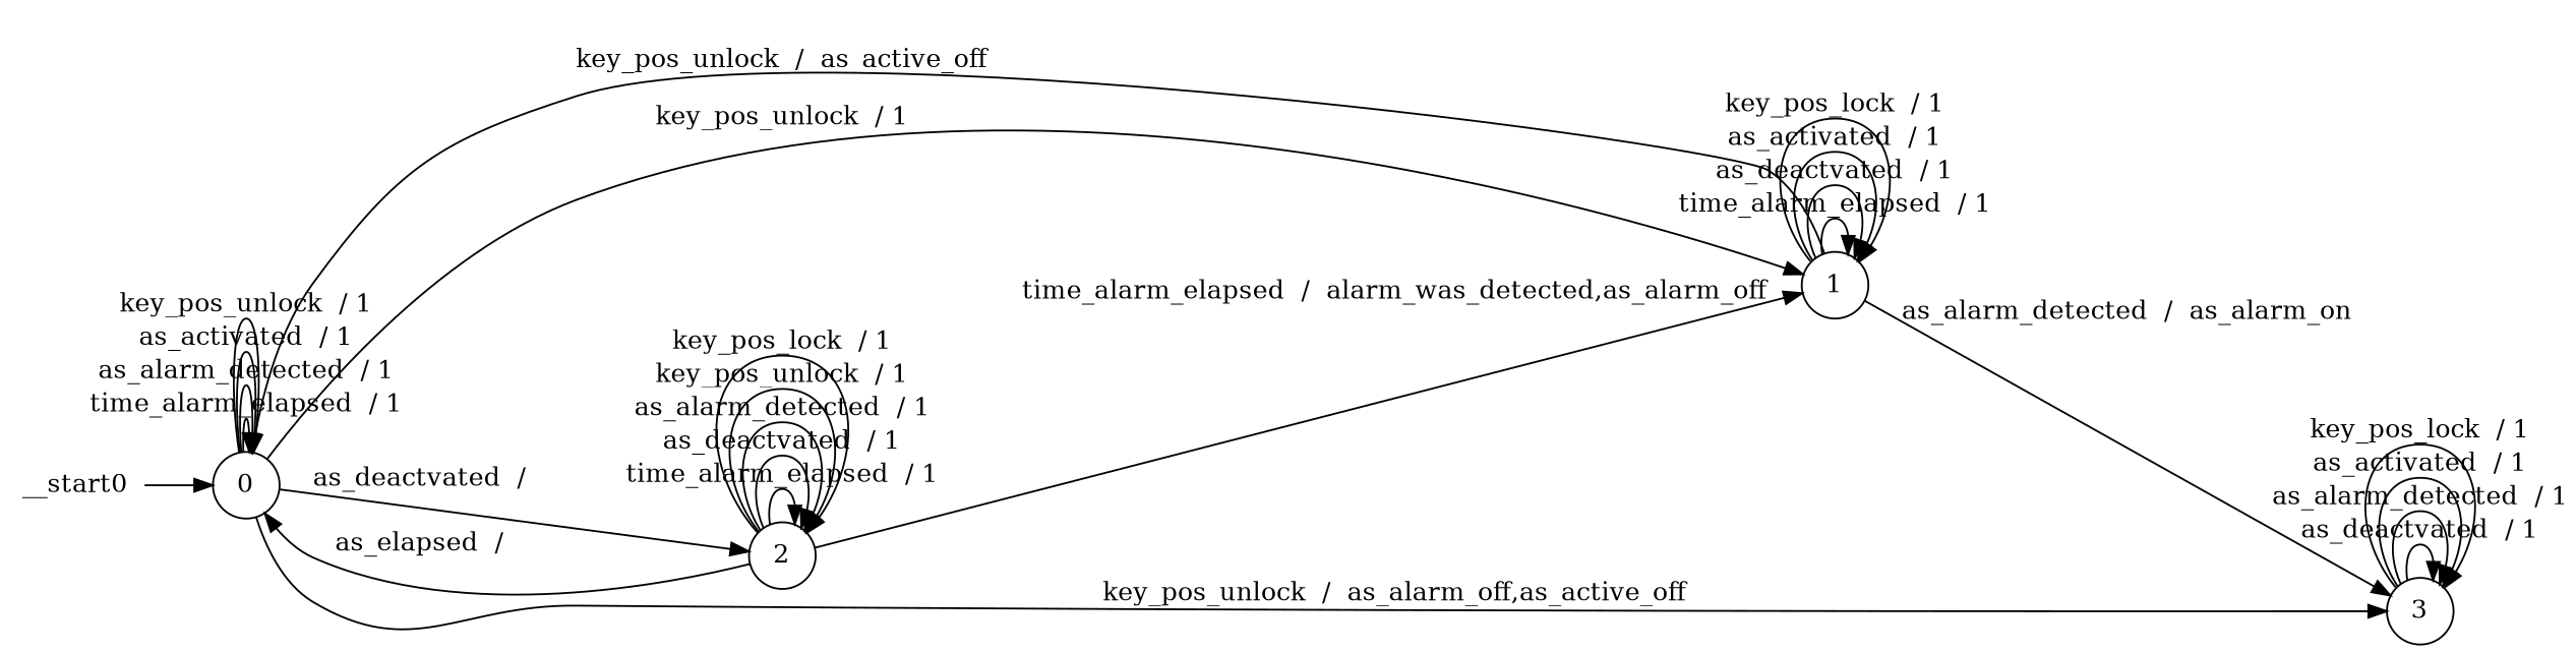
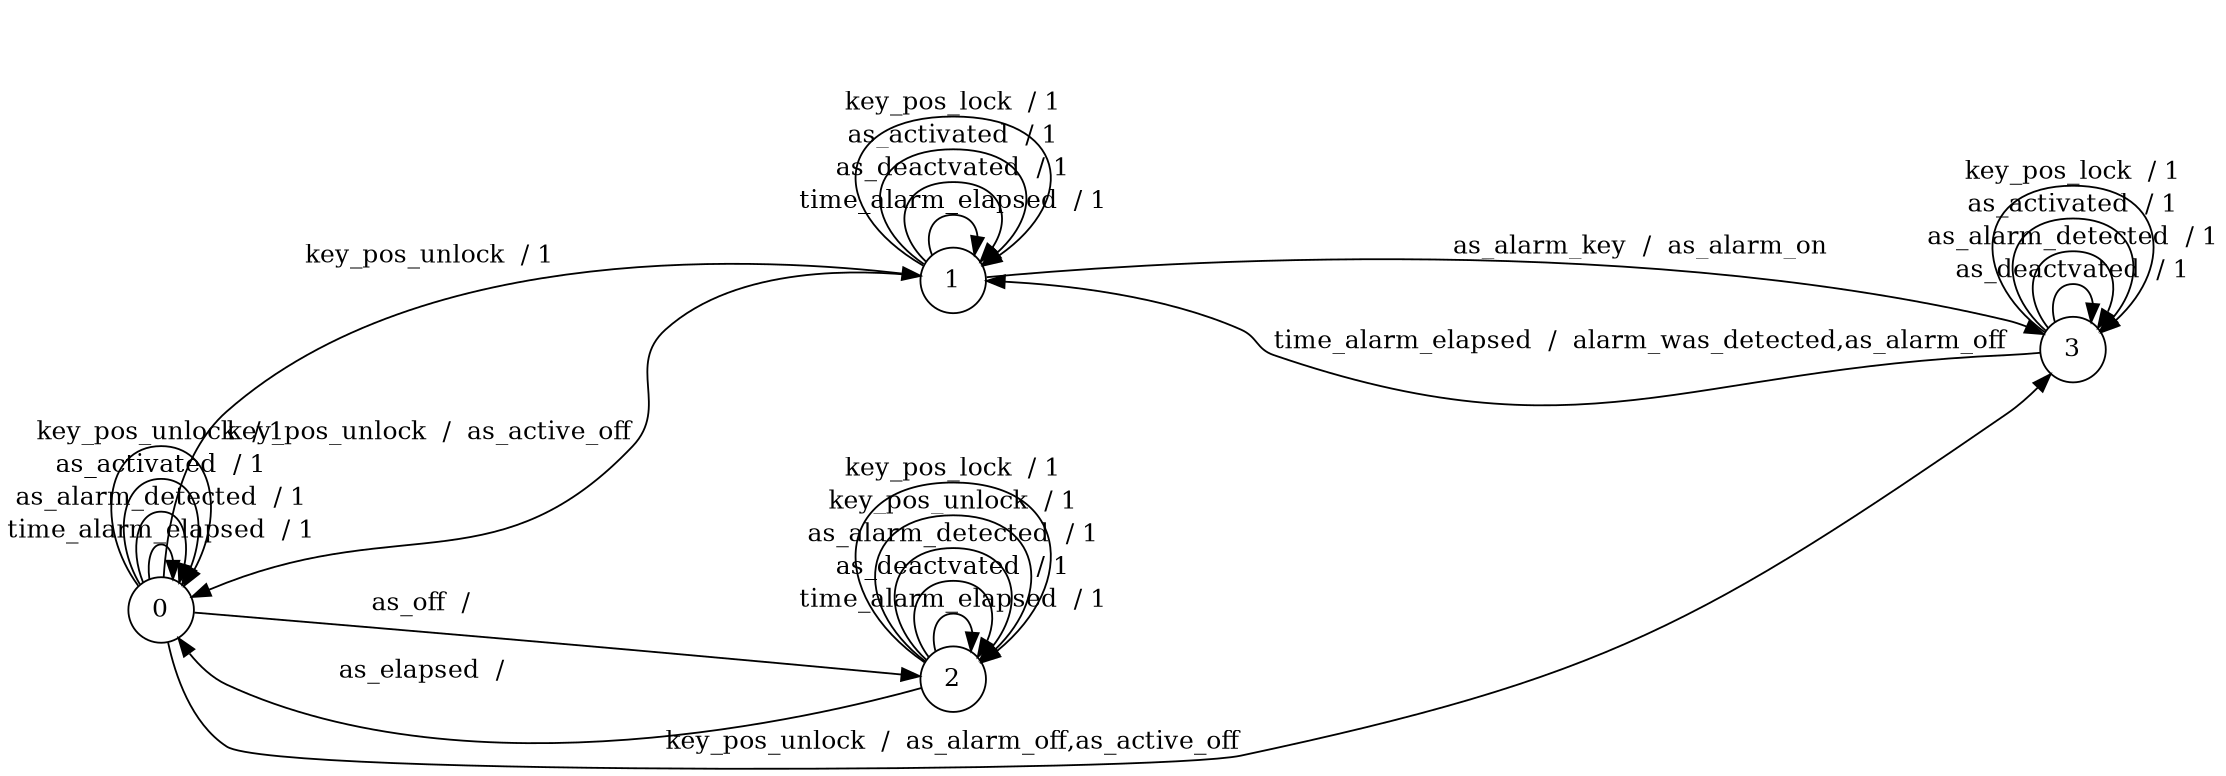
  digraph {
    rankdir=LR
    node [shape=circle]
    n1 [label=0]
    n2 [label=1]
    n3 [label=2]
    n4 [label=3]
-   __start0 [height=0 shape=none width=0]
    n1 -> n1 [label="time_alarm_elapsed  / 1"]
    n1 -> n1 [label="as_alarm_detected  / 1"]
    n1 -> n1 [label="as_activated  / 1"]
    n1 -> n1 [label="key_pos_unlock  / 1"]
    n1 -> n2 [label="key_pos_unlock  / 1"]
-   n1 -> n3 [label="as_deactvated  /  "]
+   n1 -> n3 [label="as_off  /  "]
    n1 -> n4 [label="key_pos_unlock  /  as_alarm_off,as_active_off"]
    n2 -> n1 [label="key_pos_unlock  /  as_active_off"]
    n2 -> n2 [label="time_alarm_elapsed  / 1"]
    n2 -> n2 [label="as_deactvated  / 1"]
    n2 -> n2 [label="as_activated  / 1"]
    n2 -> n2 [label="key_pos_lock  / 1"]
-   n2 -> n4 [label="as_alarm_detected  /  as_alarm_on"]
+   n2 -> n4 [label="as_alarm_key  /  as_alarm_on"]
    n3 -> n1 [label="as_elapsed  /  "]
    n3 -> n3 [label="time_alarm_elapsed  / 1"]
    n3 -> n3 [label="as_deactvated  / 1"]
    n3 -> n3 [label="as_alarm_detected  / 1"]
    n3 -> n3 [label="key_pos_unlock  / 1"]
    n3 -> n3 [label="key_pos_lock  / 1"]
-   n3 -> n2 [label="time_alarm_elapsed  /  alarm_was_detected,as_alarm_off"]
+   n4 -> n2 [label="time_alarm_elapsed  /  alarm_was_detected,as_alarm_off"]
    n4 -> n4 [label="as_deactvated  / 1"]
    n4 -> n4 [label="as_alarm_detected  / 1"]
    n4 -> n4 [label="as_activated  / 1"]
    n4 -> n4 [label="key_pos_lock  / 1"]
-   __start0 -> n1
  }
